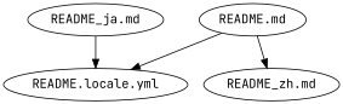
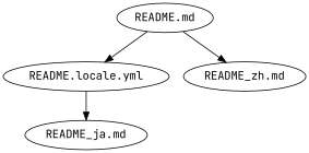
  digraph {
    fontname="JetBrains Mono"
    node [fontname="JetBrains Mono"]
    edge [fontname="JetBrains Mono"]
    "README.md"
    "README.locale.yml"
    "README_zh.md"
    "README_ja.md"
    "README.md" -> "README.locale.yml"
    "README.md" -> "README_zh.md"
-   "README_ja.md" -> "README.locale.yml"
+   "README.locale.yml" -> "README_ja.md"
  }
